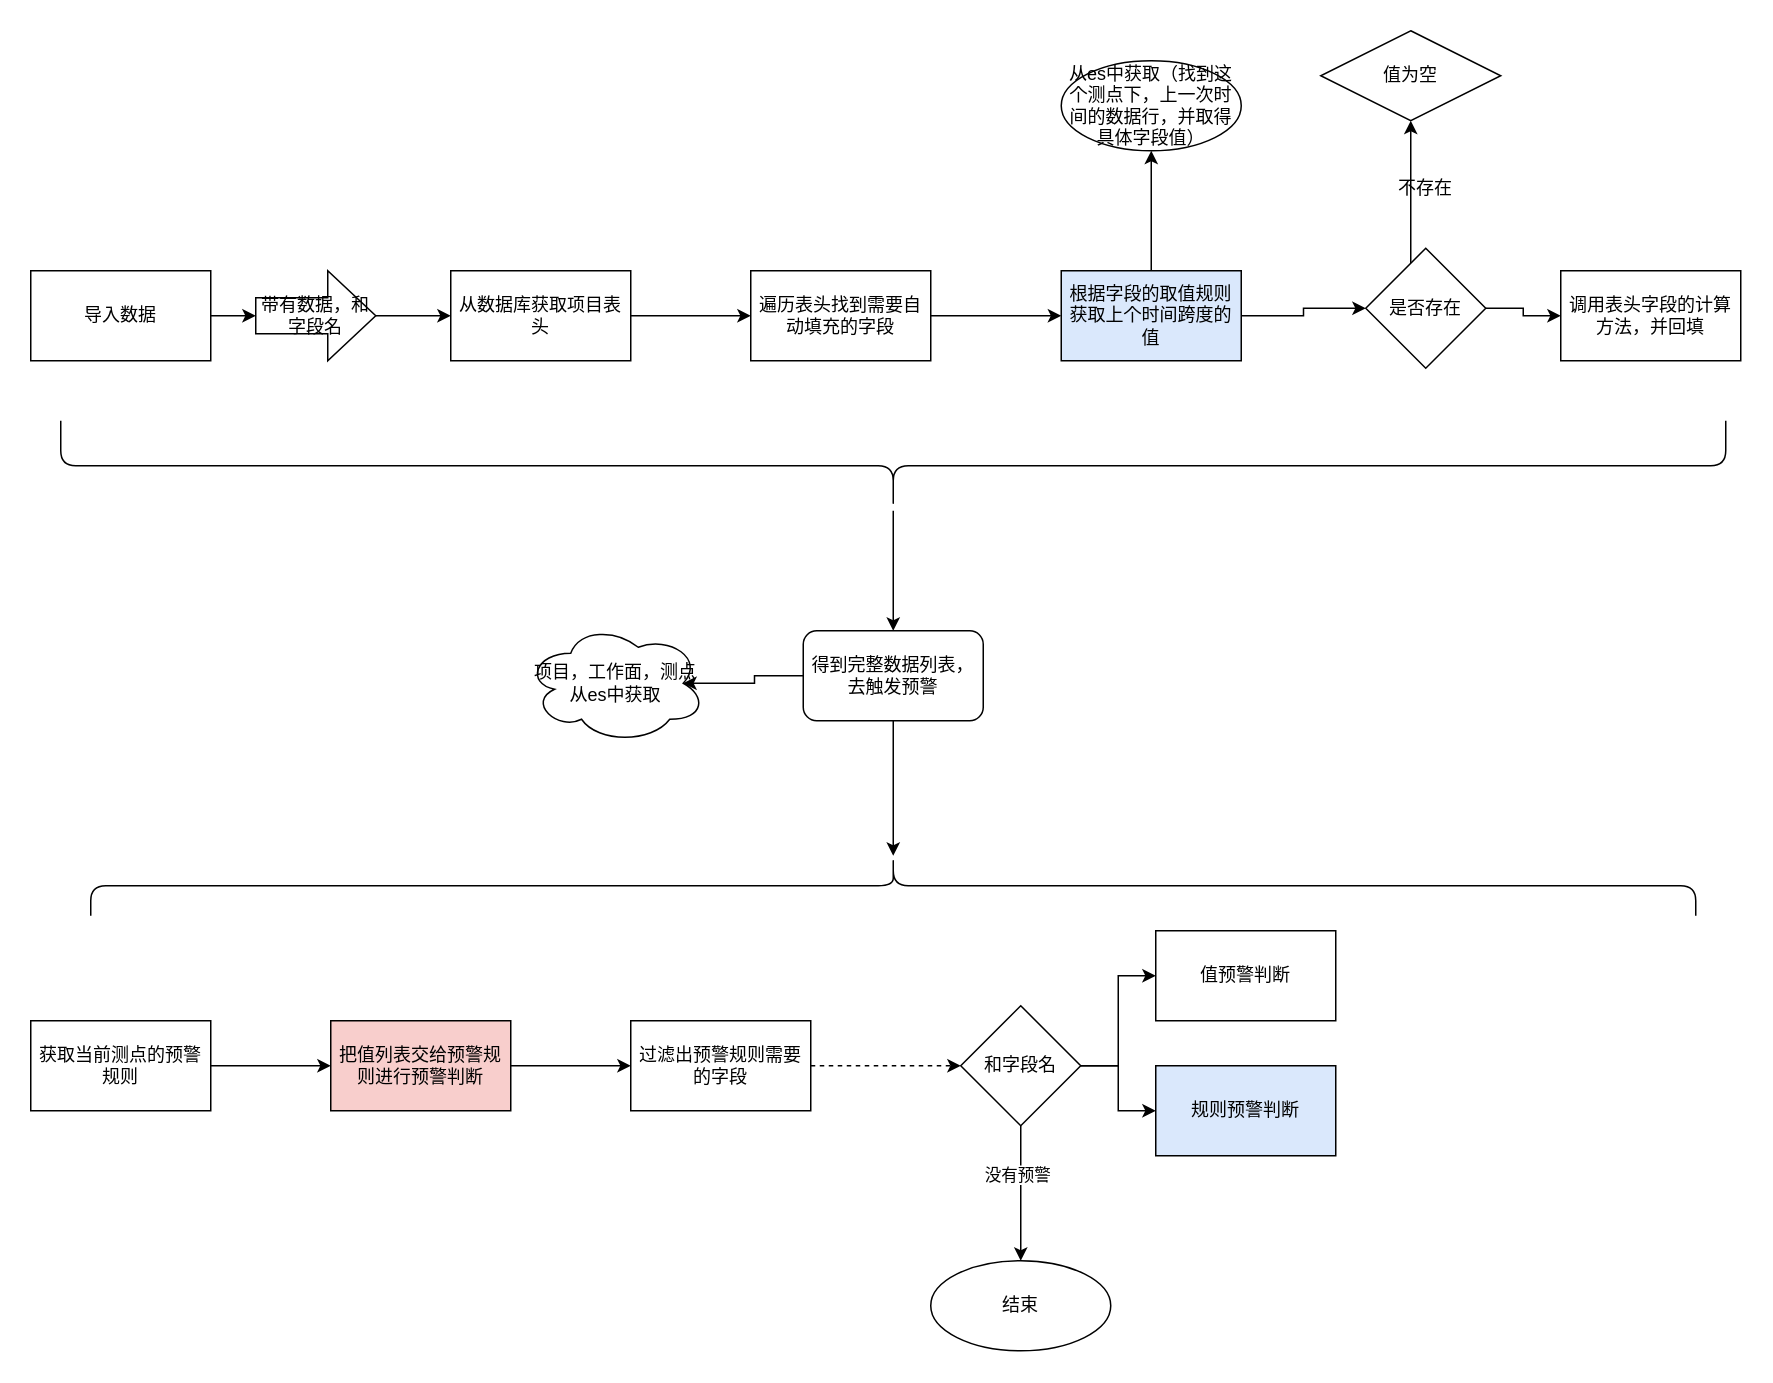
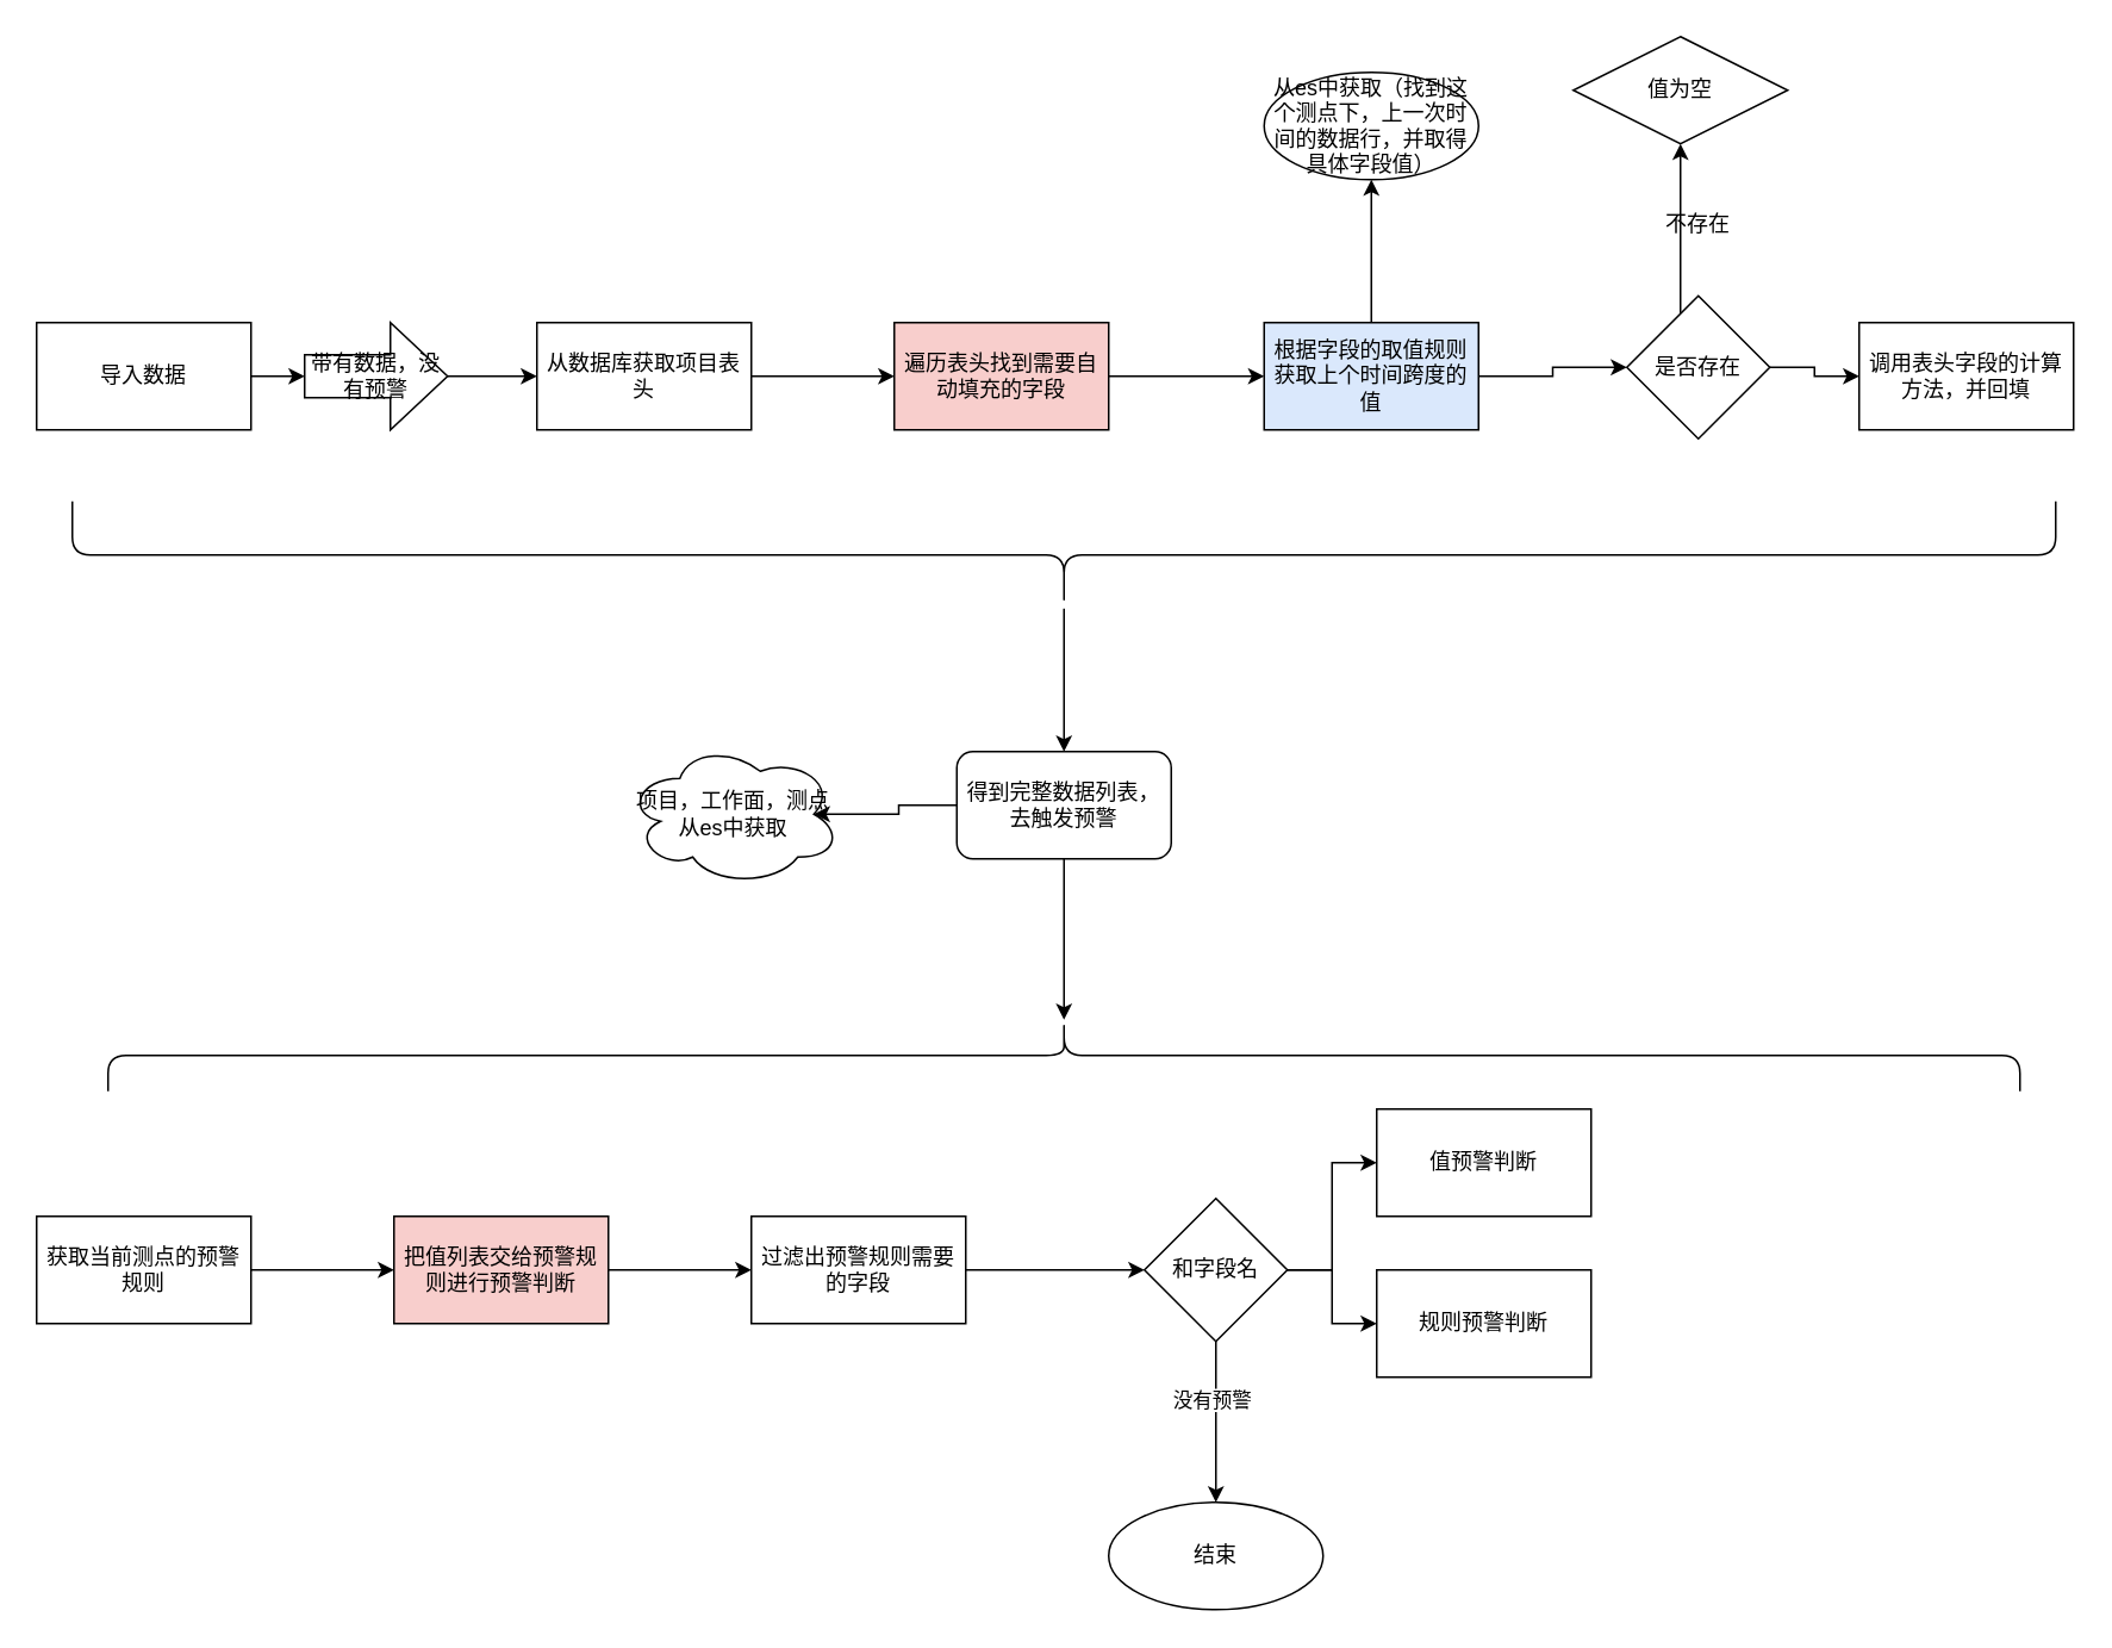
  <mxCell id="0" />
  <mxCell id="1" parent="0" />
  <mxCell id="2" value="" style="edgeStyle=orthogonalEdgeStyle;rounded=0;orthogonalLoop=1;jettySize=auto;html=1;" edge="1" parent="1" source="3" target="5"><mxGeometry relative="1" as="geometry" /></mxCell>
  <mxCell id="3" value="导入数据" style="rounded=0;whiteSpace=wrap;html=1;" vertex="1" parent="1"><mxGeometry x="20" y="180" width="120" height="60" as="geometry" /></mxCell>
  <mxCell id="4" value="" style="edgeStyle=orthogonalEdgeStyle;rounded=0;orthogonalLoop=1;jettySize=auto;html=1;" edge="1" parent="1" source="5" target="7"><mxGeometry relative="1" as="geometry" /></mxCell>
- <mxCell id="5" value="带有数据，和字段名" style="shape=singleArrow;whiteSpace=wrap;html=1;arrowWidth=0.4;arrowSize=0.4;rounded=0;" vertex="1" parent="1"><mxGeometry x="170" y="180" width="80" height="60" as="geometry" /></mxCell>
+ <mxCell id="5" value="带有数据，没有预警" style="shape=singleArrow;whiteSpace=wrap;html=1;arrowWidth=0.4;arrowSize=0.4;rounded=0;" vertex="1" parent="1"><mxGeometry x="170" y="180" width="80" height="60" as="geometry" /></mxCell>
  <mxCell id="6" value="" style="edgeStyle=orthogonalEdgeStyle;rounded=0;orthogonalLoop=1;jettySize=auto;html=1;" edge="1" parent="1" source="7" target="9"><mxGeometry relative="1" as="geometry" /></mxCell>
  <mxCell id="7" value="从数据库获取项目表头" style="whiteSpace=wrap;html=1;rounded=0;" vertex="1" parent="1"><mxGeometry x="300" y="180" width="120" height="60" as="geometry" /></mxCell>
  <mxCell id="8" value="" style="edgeStyle=orthogonalEdgeStyle;rounded=0;orthogonalLoop=1;jettySize=auto;html=1;" edge="1" parent="1" source="9" target="12"><mxGeometry relative="1" as="geometry" /></mxCell>
- <mxCell id="9" value="遍历表头找到需要自动填充的字段" style="whiteSpace=wrap;html=1;rounded=0;" vertex="1" parent="1"><mxGeometry x="500" y="180" width="120" height="60" as="geometry" /></mxCell>
+ <mxCell id="9" value="遍历表头找到需要自动填充的字段" style="whiteSpace=wrap;html=1;rounded=0;fillColor=#f8cecc;" vertex="1" parent="1"><mxGeometry x="500" y="180" width="120" height="60" as="geometry" /></mxCell>
  <mxCell id="10" value="" style="edgeStyle=orthogonalEdgeStyle;rounded=0;orthogonalLoop=1;jettySize=auto;html=1;" edge="1" parent="1" source="12" target="13"><mxGeometry relative="1" as="geometry" /></mxCell>
  <mxCell id="11" style="edgeStyle=orthogonalEdgeStyle;rounded=0;orthogonalLoop=1;jettySize=auto;html=1;entryX=0;entryY=0.5;entryDx=0;entryDy=0;" edge="1" parent="1" source="12" target="16"><mxGeometry relative="1" as="geometry" /></mxCell>
  <mxCell id="12" value="根据字段的取值规则获取上个时间跨度的值" style="whiteSpace=wrap;html=1;rounded=0;fillColor=#dae8fc;" vertex="1" parent="1"><mxGeometry x="707" y="180" width="120" height="60" as="geometry" /></mxCell>
  <mxCell id="13" value="从es中获取（找到这个测点下，上一次时间的数据行，并取得具体字段值）" style="ellipse;whiteSpace=wrap;html=1;rounded=0;" vertex="1" parent="1"><mxGeometry x="707" y="40" width="120" height="60" as="geometry" /></mxCell>
  <mxCell id="14" value="" style="edgeStyle=orthogonalEdgeStyle;rounded=0;orthogonalLoop=1;jettySize=auto;html=1;" edge="1" parent="1" source="16" target="17"><mxGeometry relative="1" as="geometry"><Array as="points"><mxPoint x="940" y="130" /><mxPoint x="940" y="130" /></Array></mxGeometry></mxCell>
  <mxCell id="15" value="" style="edgeStyle=orthogonalEdgeStyle;rounded=0;orthogonalLoop=1;jettySize=auto;html=1;" edge="1" parent="1" source="16" target="19"><mxGeometry relative="1" as="geometry" /></mxCell>
  <mxCell id="16" value="是否存在" style="rhombus;whiteSpace=wrap;html=1;rounded=0;" vertex="1" parent="1"><mxGeometry x="910" y="165" width="80" height="80" as="geometry" /></mxCell>
  <mxCell id="17" value="值为空" style="rhombus;whiteSpace=wrap;html=1;" vertex="1" parent="1"><mxGeometry x="880" y="20" width="120" height="60" as="geometry" /></mxCell>
  <mxCell id="18" value="不存在" style="text;html=1;strokeColor=none;fillColor=none;align=center;verticalAlign=middle;whiteSpace=wrap;rounded=0;" vertex="1" parent="1"><mxGeometry x="920" y="110" width="60" height="30" as="geometry" /></mxCell>
  <mxCell id="19" value="调用表头字段的计算方法，并回填" style="whiteSpace=wrap;html=1;rounded=0;" vertex="1" parent="1"><mxGeometry x="1040" y="180" width="120" height="60" as="geometry" /></mxCell>
  <mxCell id="20" value="" style="edgeStyle=orthogonalEdgeStyle;rounded=0;orthogonalLoop=1;jettySize=auto;html=1;" edge="1" parent="1" source="21" target="24"><mxGeometry relative="1" as="geometry" /></mxCell>
  <mxCell id="21" value="" style="shape=curlyBracket;whiteSpace=wrap;html=1;rounded=1;flipH=1;direction=north;" vertex="1" parent="1"><mxGeometry x="40" y="280" width="1110" height="60" as="geometry" /></mxCell>
  <mxCell id="22" value="" style="edgeStyle=orthogonalEdgeStyle;rounded=0;orthogonalLoop=1;jettySize=auto;html=1;" edge="1" parent="1" source="24" target="25"><mxGeometry relative="1" as="geometry" /></mxCell>
  <mxCell id="23" style="edgeStyle=orthogonalEdgeStyle;rounded=0;orthogonalLoop=1;jettySize=auto;html=1;entryX=0.875;entryY=0.5;entryDx=0;entryDy=0;entryPerimeter=0;" edge="1" parent="1" source="24" target="28"><mxGeometry relative="1" as="geometry" /></mxCell>
  <mxCell id="24" value="得到完整数据列表，去触发预警" style="whiteSpace=wrap;html=1;rounded=1;" vertex="1" parent="1"><mxGeometry x="535" y="420" width="120" height="60" as="geometry" /></mxCell>
  <mxCell id="25" value="" style="shape=curlyBracket;whiteSpace=wrap;html=1;rounded=1;direction=south;" vertex="1" parent="1"><mxGeometry x="60" y="570" width="1070" height="40" as="geometry" /></mxCell>
  <mxCell id="26" value="" style="edgeStyle=orthogonalEdgeStyle;rounded=0;orthogonalLoop=1;jettySize=auto;html=1;" edge="1" parent="1" source="27" target="30"><mxGeometry relative="1" as="geometry" /></mxCell>
  <mxCell id="27" value="获取当前测点的预警规则" style="rounded=0;whiteSpace=wrap;html=1;" vertex="1" parent="1"><mxGeometry x="20" y="680" width="120" height="60" as="geometry" /></mxCell>
  <mxCell id="28" value="项目，工作面，测点&lt;br&gt;从es中获取" style="ellipse;shape=cloud;whiteSpace=wrap;html=1;" vertex="1" parent="1"><mxGeometry x="350" y="415" width="120" height="80" as="geometry" /></mxCell>
  <mxCell id="29" value="" style="edgeStyle=orthogonalEdgeStyle;rounded=0;orthogonalLoop=1;jettySize=auto;html=1;" edge="1" parent="1" source="30" target="32"><mxGeometry relative="1" as="geometry" /></mxCell>
  <mxCell id="30" value="把值列表交给预警规则进行预警判断" style="whiteSpace=wrap;html=1;rounded=0;fillColor=#f8cecc;" vertex="1" parent="1"><mxGeometry x="220" y="680" width="120" height="60" as="geometry" /></mxCell>
- <mxCell id="31" value="" style="edgeStyle=orthogonalEdgeStyle;rounded=0;orthogonalLoop=1;jettySize=auto;html=1;dashed=1;" edge="1" parent="1" source="32" target="37"><mxGeometry relative="1" as="geometry" /></mxCell>
+ <mxCell id="31" value="" style="edgeStyle=orthogonalEdgeStyle;rounded=0;orthogonalLoop=1;jettySize=auto;html=1;" edge="1" parent="1" source="32" target="37"><mxGeometry relative="1" as="geometry" /></mxCell>
  <mxCell id="32" value="过滤出预警规则需要的字段" style="whiteSpace=wrap;html=1;rounded=0;" vertex="1" parent="1"><mxGeometry x="420" y="680" width="120" height="60" as="geometry" /></mxCell>
  <mxCell id="33" value="" style="edgeStyle=orthogonalEdgeStyle;rounded=0;orthogonalLoop=1;jettySize=auto;html=1;" edge="1" parent="1" source="37" target="38"><mxGeometry relative="1" as="geometry" /></mxCell>
  <mxCell id="34" value="没有预警" style="edgeLabel;html=1;align=center;verticalAlign=middle;resizable=0;points=[];" vertex="1" connectable="0" parent="33"><mxGeometry x="-0.289" y="-3" relative="1" as="geometry"><mxPoint as="offset" /></mxGeometry></mxCell>
  <mxCell id="35" value="" style="edgeStyle=orthogonalEdgeStyle;rounded=0;orthogonalLoop=1;jettySize=auto;html=1;" edge="1" parent="1" source="37" target="39"><mxGeometry relative="1" as="geometry" /></mxCell>
  <mxCell id="36" style="edgeStyle=orthogonalEdgeStyle;rounded=0;orthogonalLoop=1;jettySize=auto;html=1;entryX=0;entryY=0.5;entryDx=0;entryDy=0;" edge="1" parent="1" source="37" target="40"><mxGeometry relative="1" as="geometry" /></mxCell>
  <mxCell id="37" value="和字段名" style="rhombus;whiteSpace=wrap;html=1;rounded=0;" vertex="1" parent="1"><mxGeometry x="640" y="670" width="80" height="80" as="geometry" /></mxCell>
  <mxCell id="38" value="结束" style="ellipse;whiteSpace=wrap;html=1;rounded=0;" vertex="1" parent="1"><mxGeometry x="620" y="840" width="120" height="60" as="geometry" /></mxCell>
  <mxCell id="39" value="值预警判断" style="whiteSpace=wrap;html=1;rounded=0;" vertex="1" parent="1"><mxGeometry x="770" y="620" width="120" height="60" as="geometry" /></mxCell>
- <mxCell id="40" value="规则预警判断" style="rounded=0;whiteSpace=wrap;html=1;fillColor=#dae8fc;" vertex="1" parent="1"><mxGeometry x="770" y="710" width="120" height="60" as="geometry" /></mxCell>
+ <mxCell id="40" value="规则预警判断" style="rounded=0;whiteSpace=wrap;html=1;" vertex="1" parent="1"><mxGeometry x="770" y="710" width="120" height="60" as="geometry" /></mxCell>
